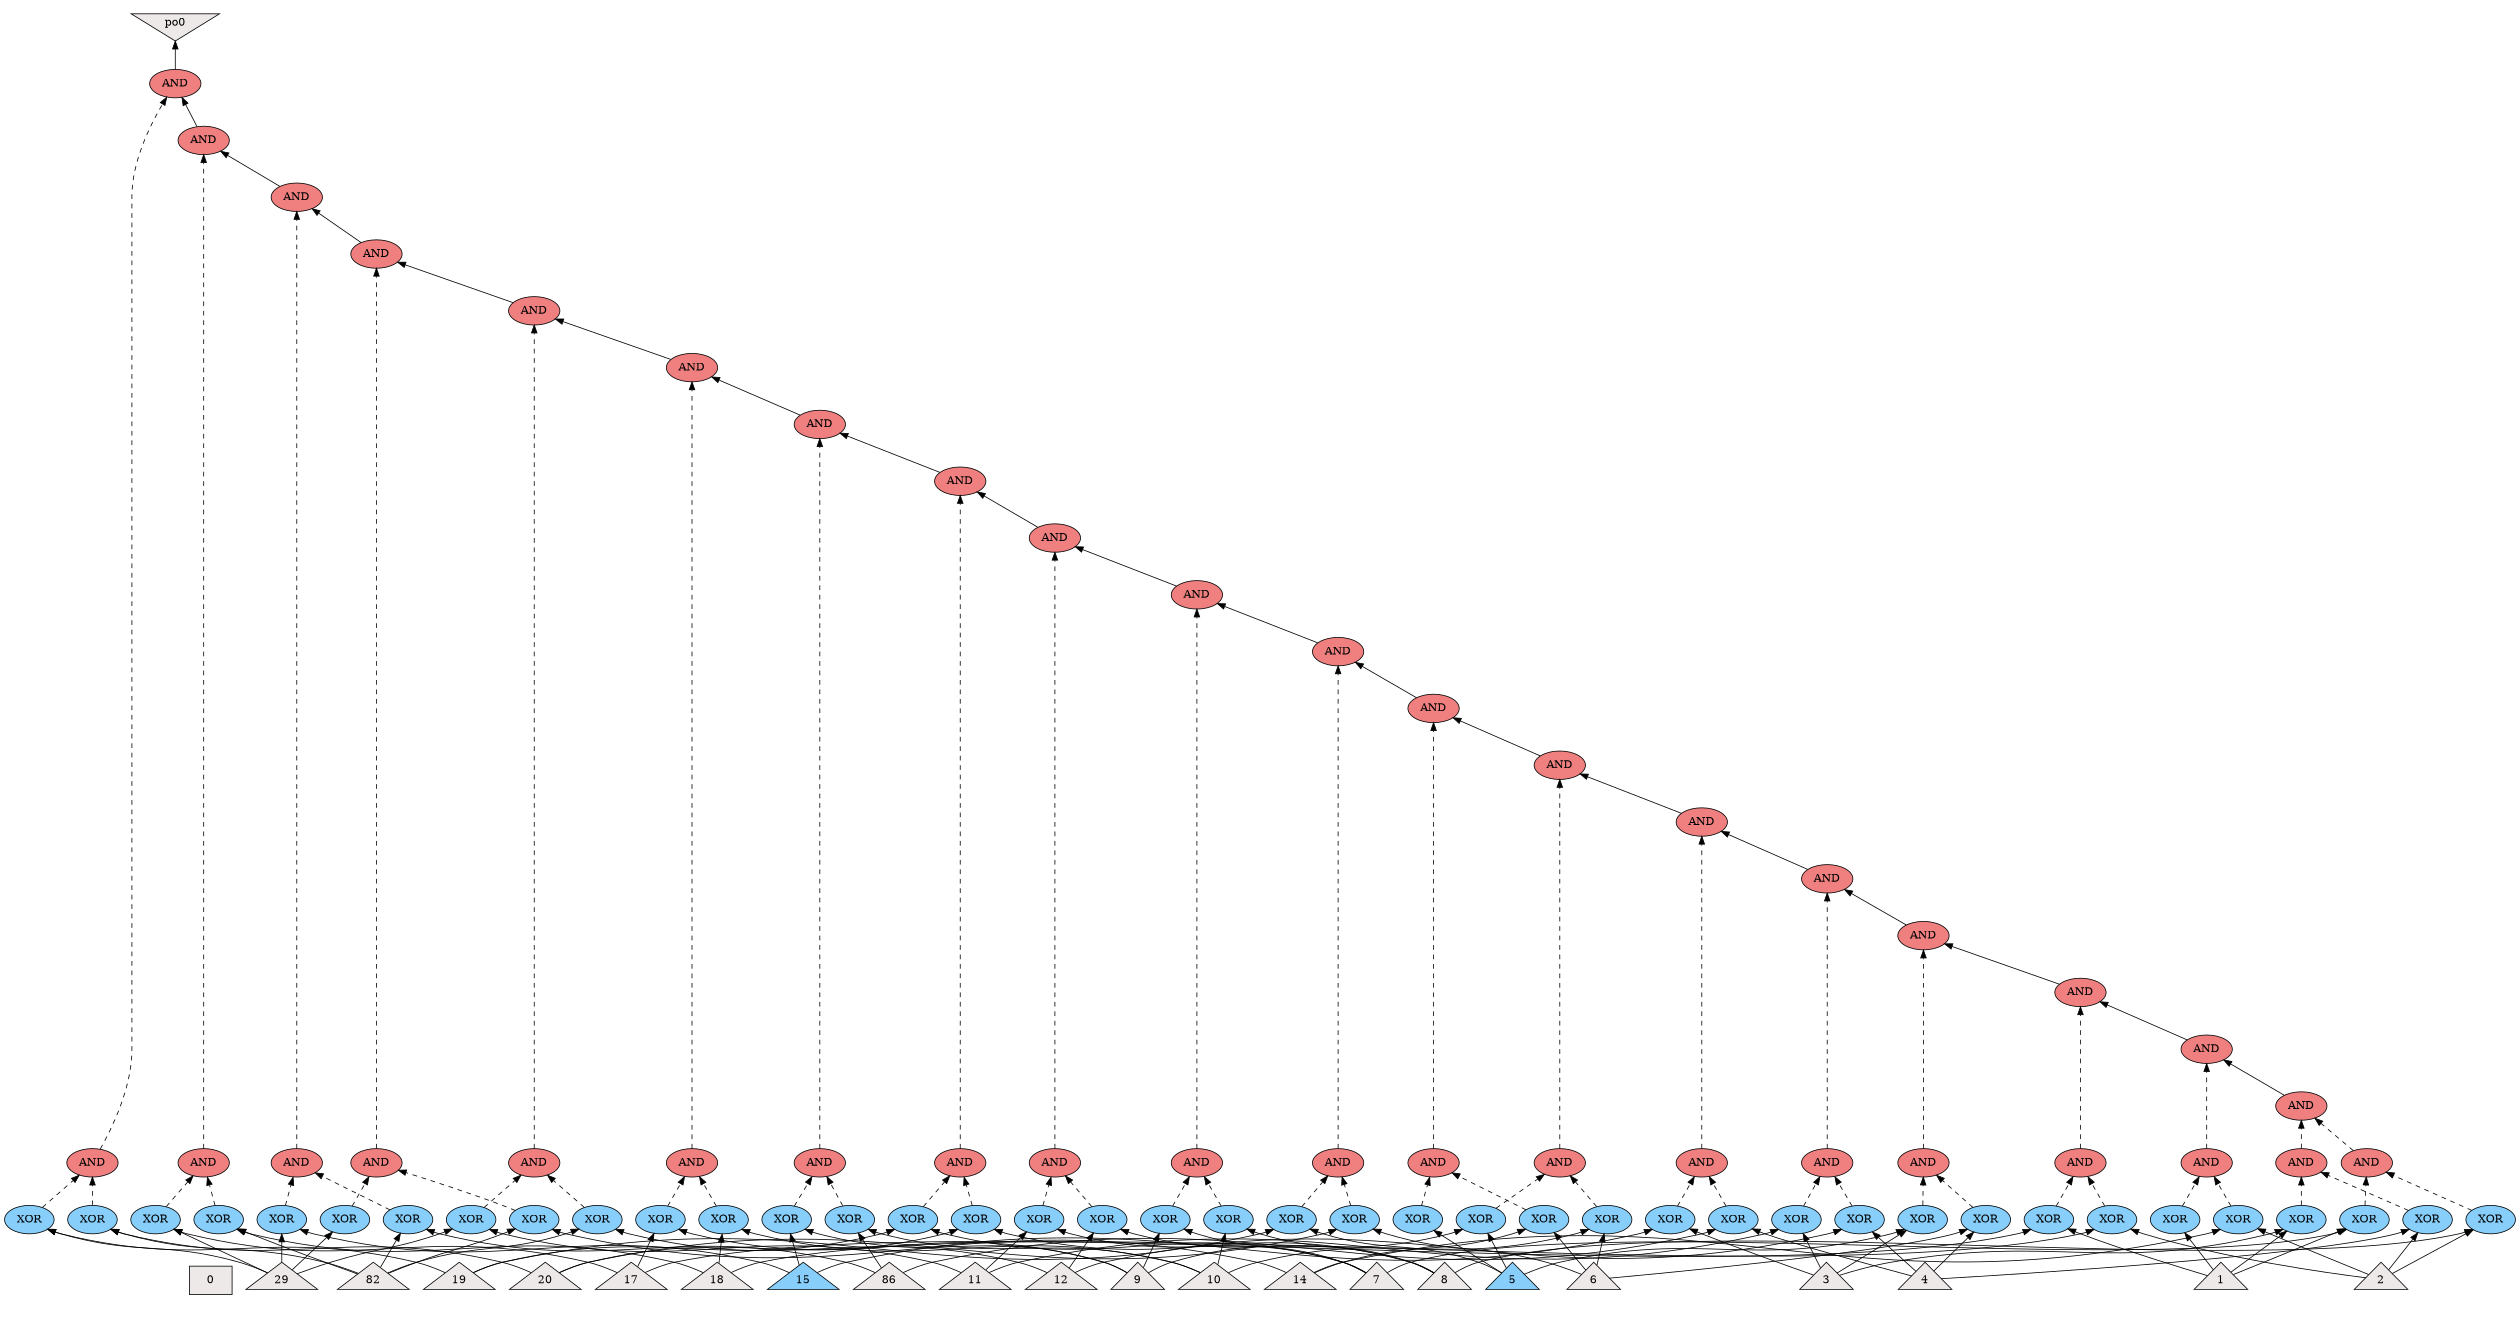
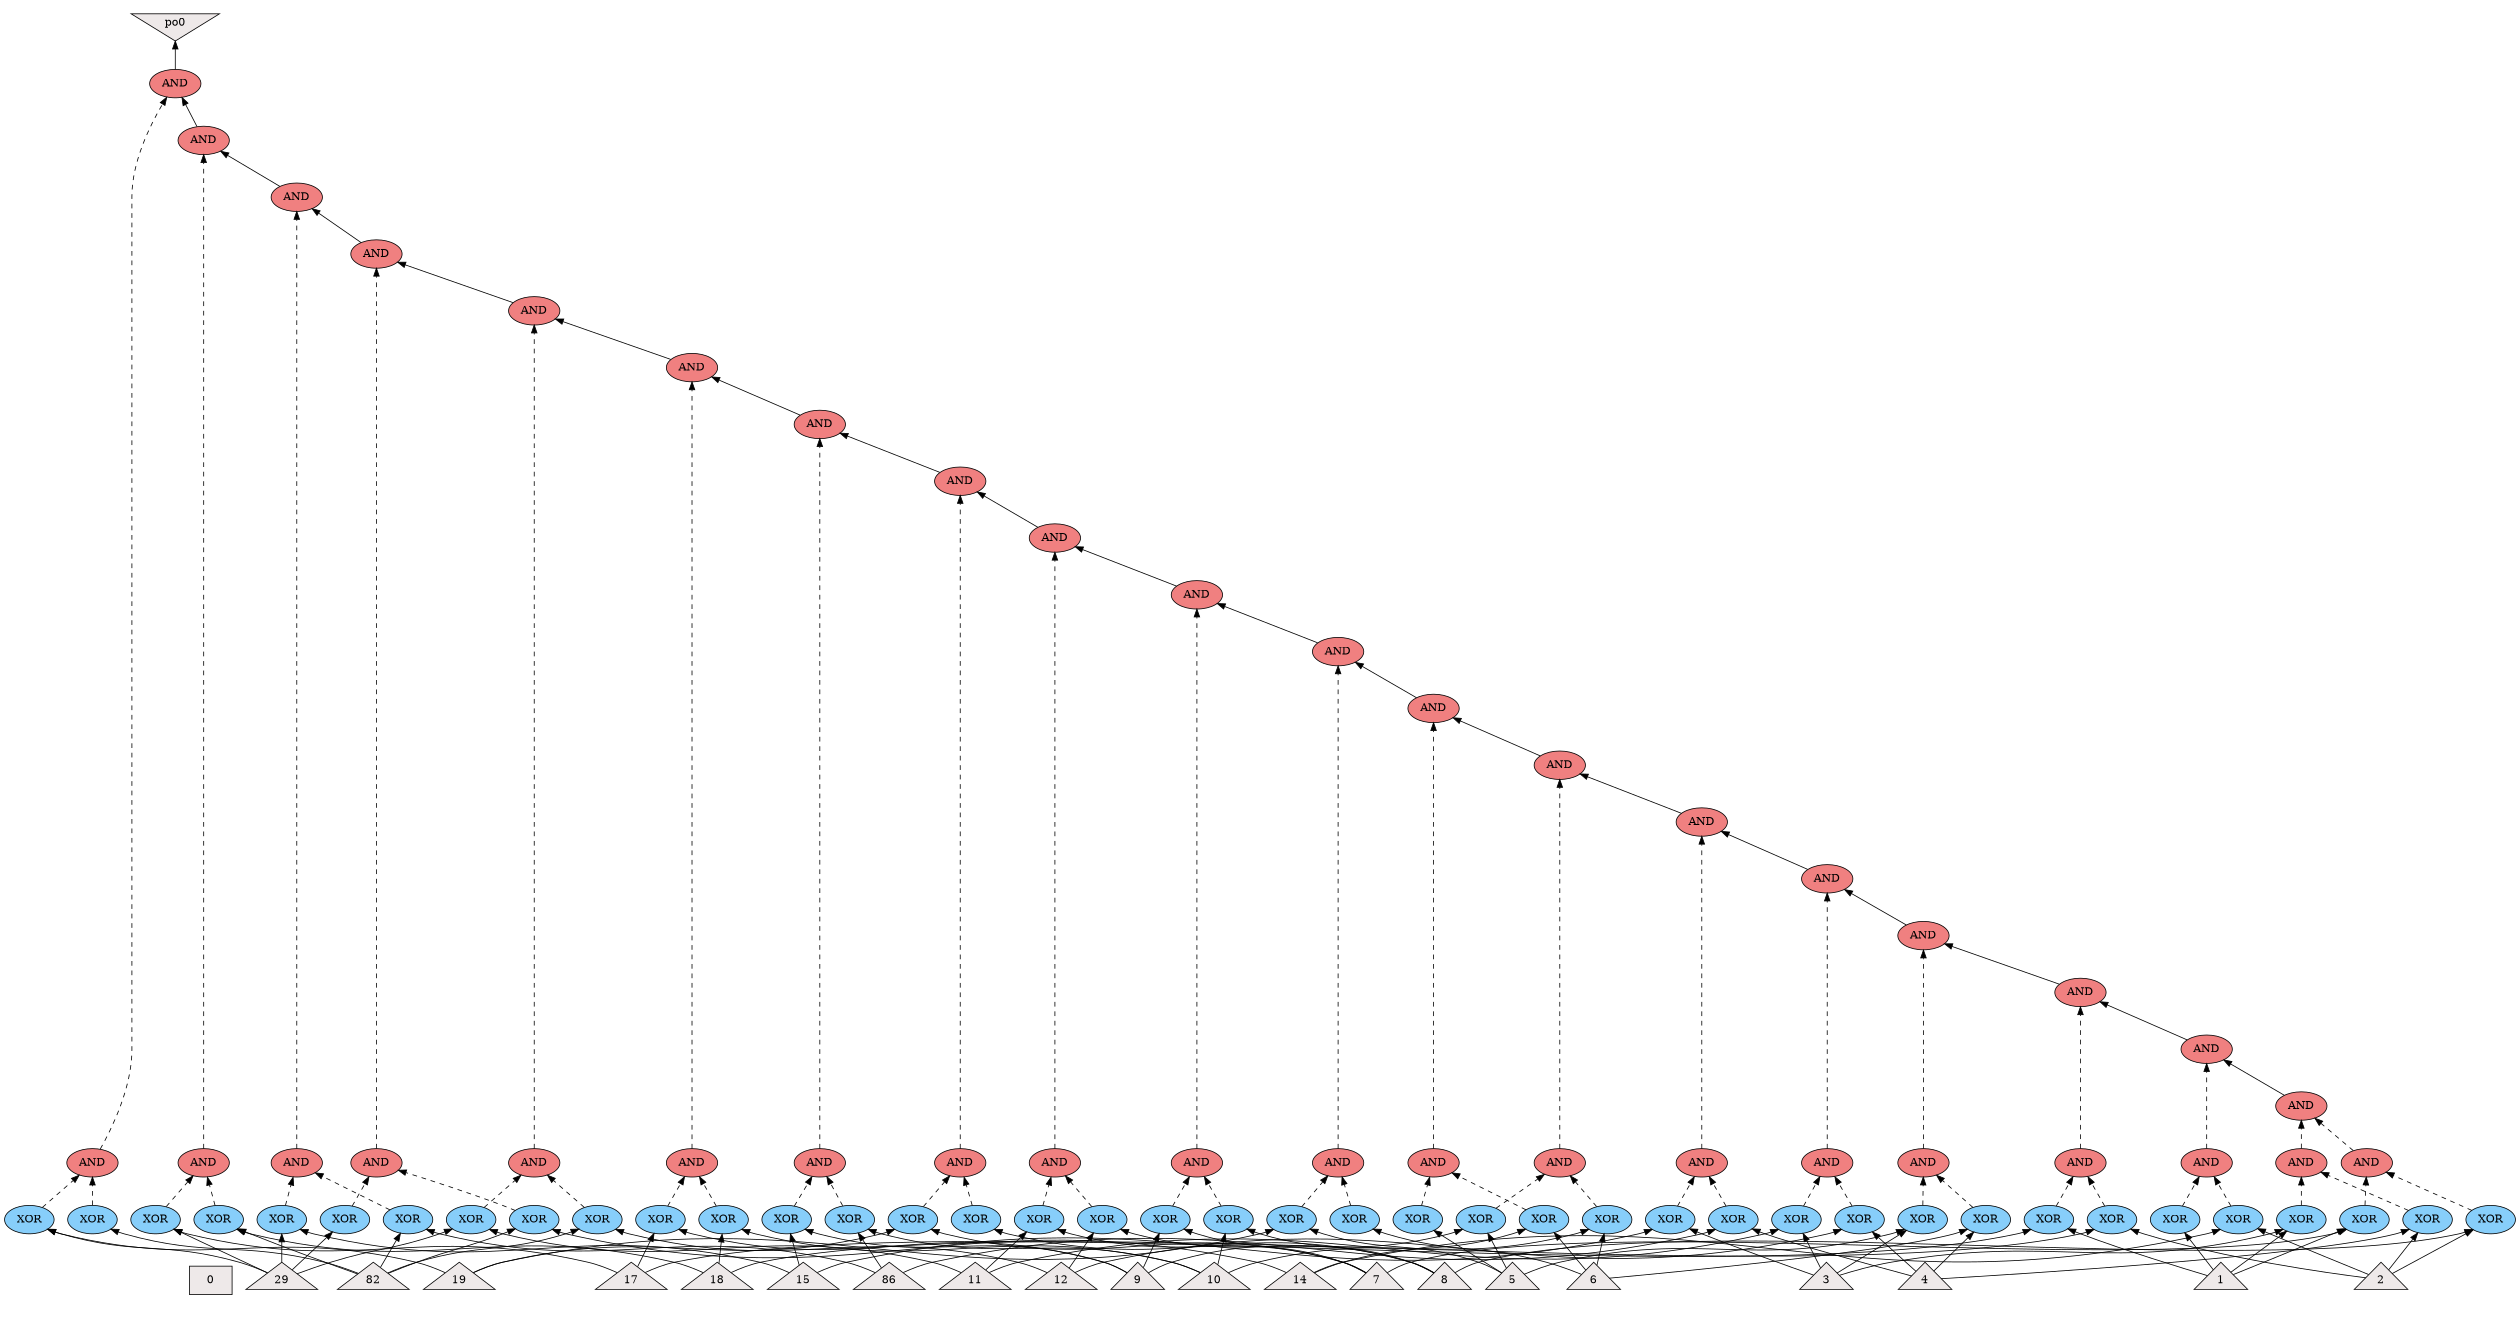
  digraph {
    rankdir=BT
    node [fillcolor=lightskyblue shape=ellipse style=filled]
    edge [style=solid]
    n1 [fillcolor=snow2 label=0 shape=box]
    n2 [fillcolor=snow2 label=1 shape=triangle]
    n3 [fillcolor=snow2 label=2 shape=triangle]
    n4 [fillcolor=snow2 label=3 shape=triangle]
    n5 [fillcolor=snow2 label=4 shape=triangle]
-   n6 [label=5 shape=triangle]
+   n6 [fillcolor=snow2 label=5 shape=triangle]
    n7 [fillcolor=snow2 label=6 shape=triangle]
    n8 [fillcolor=snow2 label=7 shape=triangle]
    n9 [fillcolor=snow2 label=8 shape=triangle]
    n10 [fillcolor=snow2 label=9 shape=triangle]
    n11 [fillcolor=snow2 label=10 shape=triangle]
    n12 [fillcolor=snow2 label=11 shape=triangle]
    n13 [fillcolor=snow2 label=12 shape=triangle]
    n14 [fillcolor=snow2 label=14 shape=triangle]
-   n15 [label=15 shape=triangle]
+   n15 [fillcolor=snow2 label=15 shape=triangle]
    n16 [fillcolor=snow2 label=86 shape=triangle]
    n17 [fillcolor=snow2 label=17 shape=triangle]
    n18 [fillcolor=snow2 label=18 shape=triangle]
    n19 [fillcolor=snow2 label=19 shape=triangle]
-   n20 [fillcolor=snow2 label=20 shape=triangle]
    n21 [fillcolor=snow2 label=29 shape=triangle]
    n22 [fillcolor=snow2 label=82 shape=triangle]
    n23 [label=XOR]
    n24 [label=XOR]
    n25 [label=XOR]
    n26 [label=XOR]
    n27 [label=XOR]
    n28 [label=XOR]
    n29 [label=XOR]
    n30 [label=XOR]
    n31 [label=XOR]
    n32 [label=XOR]
    n33 [label=XOR]
    n34 [label=XOR]
    n35 [label=XOR]
    n36 [label=XOR]
    n37 [label=XOR]
    n38 [label=XOR]
    n39 [label=XOR]
    n40 [label=XOR]
    n41 [label=XOR]
    n42 [label=XOR]
    n43 [label=XOR]
    n44 [label=XOR]
    n45 [label=XOR]
    n46 [label=XOR]
    n47 [label=XOR]
    n48 [label=XOR]
    n49 [label=XOR]
    n50 [label=XOR]
    n51 [label=XOR]
    n52 [label=XOR]
    n53 [label=XOR]
    n54 [label=XOR]
    n55 [label=XOR]
    n56 [label=XOR]
    n57 [label=XOR]
    n58 [label=XOR]
    n59 [label=XOR]
    n60 [label=XOR]
    n61 [label=XOR]
    n62 [label=XOR]
    n63 [fillcolor=lightcoral label=AND]
    n64 [fillcolor=lightcoral label=AND]
    n65 [fillcolor=lightcoral label=AND]
    n66 [fillcolor=lightcoral label=AND]
    n67 [fillcolor=lightcoral label=AND]
    n68 [fillcolor=lightcoral label=AND]
    n69 [fillcolor=lightcoral label=AND]
    n70 [fillcolor=lightcoral label=AND]
    n71 [fillcolor=lightcoral label=AND]
    n72 [fillcolor=lightcoral label=AND]
    n73 [fillcolor=lightcoral label=AND]
    n74 [fillcolor=lightcoral label=AND]
    n75 [fillcolor=lightcoral label=AND]
    n76 [fillcolor=lightcoral label=AND]
    n77 [fillcolor=lightcoral label=AND]
    n78 [fillcolor=lightcoral label=AND]
    n79 [fillcolor=lightcoral label=AND]
    n80 [fillcolor=lightcoral label=AND]
    n81 [fillcolor=lightcoral label=AND]
    n82 [fillcolor=lightcoral label=AND]
    n83 [fillcolor=lightcoral label=AND]
    n84 [fillcolor=lightcoral label=AND]
    n85 [fillcolor=lightcoral label=AND]
    n86 [fillcolor=lightcoral label=AND]
    n87 [fillcolor=lightcoral label=AND]
    n88 [fillcolor=lightcoral label=AND]
    n89 [fillcolor=lightcoral label=AND]
    n90 [fillcolor=lightcoral label=AND]
    n91 [fillcolor=lightcoral label=AND]
    n92 [fillcolor=lightcoral label=AND]
    n93 [fillcolor=lightcoral label=AND]
    n94 [fillcolor=lightcoral label=AND]
    n95 [fillcolor=lightcoral label=AND]
    n96 [fillcolor=lightcoral label=AND]
    n97 [fillcolor=lightcoral label=AND]
    n98 [fillcolor=lightcoral label=AND]
    n99 [fillcolor=lightcoral label=AND]
    n100 [fillcolor=lightcoral label=AND]
    n101 [fillcolor=lightcoral label=AND]
    po0 [fillcolor=snow2 shape=invtriangle]
    subgraph sub_1 {
      rank=same
      n1
      n2
      n3
      n4
      n5
      n6
      n7
      n8
      n9
      n10
      n11
      n12
      n13
      n14
      n15
      n16
      n17
      n18
      n19
-     n20
      n21
      n22
    }
    subgraph sub_2 {
      rank=same
      n23
      n24
      n25
      n26
      n27
      n28
      n29
      n30
      n31
      n32
      n33
      n34
      n35
      n36
      n37
      n38
      n39
      n40
      n41
      n42
      n43
      n44
      n45
      n46
      n47
      n48
      n49
      n50
      n51
      n52
      n53
      n54
      n55
      n56
      n57
      n58
      n59
      n60
      n61
      n62
    }
    subgraph sub_3 {
      rank=same
      n63
      n64
      n65
      n66
      n67
      n68
      n69
      n70
      n71
      n72
      n73
      n74
      n75
      n76
      n77
      n78
      n79
      n80
      n81
      n82
    }
    subgraph sub_4 {
      rank=same
      n83
    }
    subgraph sub_5 {
      rank=same
      n84
    }
    subgraph sub_6 {
      rank=same
      n85
    }
    subgraph sub_7 {
      rank=same
      n86
    }
    subgraph sub_8 {
      rank=same
      n87
    }
    subgraph sub_9 {
      rank=same
      n88
    }
    subgraph sub_10 {
      rank=same
      n89
    }
    subgraph sub_11 {
      rank=same
      n90
    }
    subgraph sub_12 {
      rank=same
      n91
    }
    subgraph sub_13 {
      rank=same
      n92
    }
    subgraph sub_14 {
      rank=same
      n93
    }
    subgraph sub_15 {
      rank=same
      n94
    }
    subgraph sub_16 {
      rank=same
      n95
    }
    subgraph sub_17 {
      rank=same
      n96
    }
    subgraph sub_18 {
      rank=same
      n97
    }
    subgraph sub_19 {
      rank=same
      n98
    }
    subgraph sub_20 {
      rank=same
      n99
    }
    subgraph sub_21 {
      rank=same
      n100
    }
    subgraph sub_22 {
      rank=same
      n101
    }
    subgraph sub_23 {
      rank=same
      po0
    }
    n2 -> n23
    n2 -> n25
    n2 -> n27
    n2 -> n29
    n3 -> n24
    n3 -> n26
    n3 -> n28
    n3 -> n30
    n4 -> n23
    n4 -> n31
    n4 -> n33
    n4 -> n35
    n5 -> n24
    n5 -> n32
    n5 -> n34
    n5 -> n36
    n6 -> n31
    n6 -> n37
    n6 -> n39
    n6 -> n41
    n7 -> n32
    n7 -> n38
    n7 -> n40
    n7 -> n42
    n8 -> n25
    n8 -> n43
    n8 -> n45
    n8 -> n47
    n9 -> n26
    n9 -> n44
    n9 -> n46
    n9 -> n48
    n10 -> n37
    n10 -> n43
    n10 -> n49
    n10 -> n51
    n11 -> n38
    n11 -> n44
    n11 -> n50
    n11 -> n52
    n12 -> n33
    n12 -> n45
    n12 -> n53
    n13 -> n34
    n13 -> n46
    n13 -> n54
    n14 -> n28
    n14 -> n40
    n14 -> n56
    n15 -> n35
    n15 -> n49
    n15 -> n57
    n16 -> n36
    n16 -> n50
    n16 -> n58
    n17 -> n29
    n17 -> n51
    n17 -> n59
    n18 -> n30
    n18 -> n52
    n18 -> n60
    n19 -> n41
    n19 -> n47
    n19 -> n61
-   n20 -> n42
-   n20 -> n48
-   n20 -> n62
    n21 -> n53
    n21 -> n55
    n21 -> n57
    n21 -> n59
    n21 -> n61
    n22 -> n54
    n22 -> n56
    n22 -> n58
    n22 -> n60
    n22 -> n62
    n23 -> n63 [style=dashed]
    n24 -> n63 [style=dashed]
    n25 -> n64 [style=dashed]
    n26 -> n64 [style=dashed]
    n27 -> n65 [style=dashed]
    n28 -> n65 [style=dashed]
    n29 -> n66 [style=dashed]
    n30 -> n66 [style=dashed]
    n31 -> n67 [style=dashed]
    n32 -> n67 [style=dashed]
    n33 -> n68 [style=dashed]
    n34 -> n68 [style=dashed]
    n35 -> n69 [style=dashed]
    n36 -> n69 [style=dashed]
    n37 -> n70 [style=dashed]
    n38 -> n70 [style=dashed]
    n39 -> n71 [style=dashed]
    n40 -> n71 [style=dashed]
    n41 -> n72 [style=dashed]
    n42 -> n72 [style=dashed]
    n43 -> n73 [style=dashed]
    n44 -> n73 [style=dashed]
    n45 -> n74 [style=dashed]
    n46 -> n74 [style=dashed]
    n47 -> n75 [style=dashed]
    n48 -> n75 [style=dashed]
    n49 -> n76 [style=dashed]
    n50 -> n76 [style=dashed]
    n51 -> n77 [style=dashed]
    n52 -> n77 [style=dashed]
    n53 -> n78 [style=dashed]
    n54 -> n78 [style=dashed]
    n55 -> n79 [style=dashed]
    n56 -> n79 [style=dashed]
    n57 -> n80 [style=dashed]
    n58 -> n80 [style=dashed]
    n59 -> n81 [style=dashed]
    n60 -> n81 [style=dashed]
    n61 -> n82 [style=dashed]
    n62 -> n82 [style=dashed]
    n63 -> n83 [style=dashed]
    n64 -> n83 [style=dashed]
    n65 -> n84 [style=dashed]
    n66 -> n85 [style=dashed]
    n67 -> n86 [style=dashed]
    n68 -> n87 [style=dashed]
    n69 -> n88 [style=dashed]
    n70 -> n89 [style=dashed]
    n71 -> n90 [style=dashed]
    n72 -> n91 [style=dashed]
    n73 -> n92 [style=dashed]
    n74 -> n93 [style=dashed]
    n75 -> n94 [style=dashed]
    n76 -> n95 [style=dashed]
    n77 -> n96 [style=dashed]
    n78 -> n97 [style=dashed]
    n79 -> n98 [style=dashed]
    n80 -> n99 [style=dashed]
    n81 -> n100 [style=dashed]
    n82 -> n101 [style=dashed]
    n83 -> n84
    n84 -> n85
    n85 -> n86
    n86 -> n87
    n87 -> n88
    n88 -> n89
    n89 -> n90
    n90 -> n91
    n91 -> n92
    n92 -> n93
    n93 -> n94
    n94 -> n95
    n95 -> n96
    n96 -> n97
    n97 -> n98
    n98 -> n99
    n99 -> n100
    n100 -> n101
    n101 -> po0
  }
